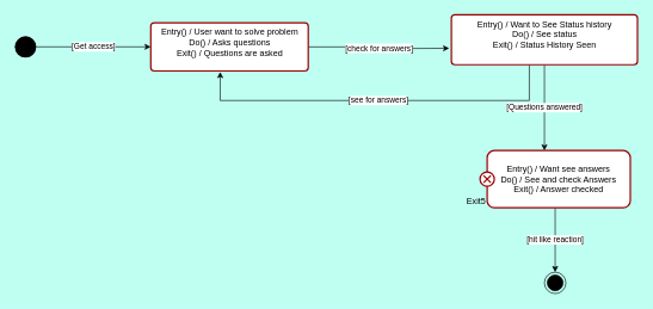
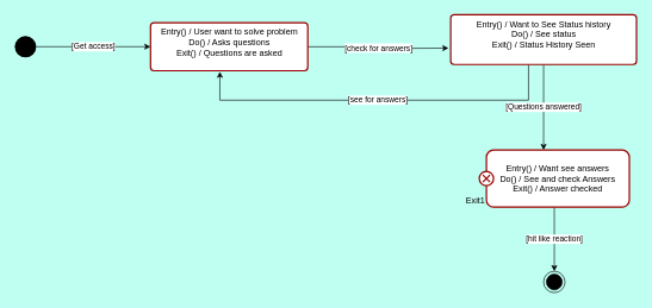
  <mxCell id="0" />
  <mxCell id="1" parent="0" />
  <mxCell id="2" value="[Get access]" style="edgeStyle=orthogonalEdgeStyle;rounded=0;orthogonalLoop=1;jettySize=auto;html=1;entryX=0;entryY=0.5;entryDx=0;entryDy=0;" edge="1" parent="1" source="3" target="5"><mxGeometry relative="1" as="geometry" /></mxCell>
  <mxCell id="3" value="" style="ellipse;fillColor=#000000;strokeColor=none;" vertex="1" parent="1"><mxGeometry x="20" y="50" width="30" height="30" as="geometry" /></mxCell>
  <mxCell id="4" value="[check for answers]" style="edgeStyle=orthogonalEdgeStyle;rounded=0;orthogonalLoop=1;jettySize=auto;html=1;" edge="1" parent="1" source="5"><mxGeometry relative="1" as="geometry"><mxPoint x="627" y="67" as="targetPoint" /></mxGeometry></mxCell>
  <mxCell id="5" value="Entry() / User want to solve problem&lt;br&gt;Do() / Asks questions&lt;br&gt;Exit() / Questions are asked" style="html=1;align=center;verticalAlign=top;rounded=1;absoluteArcSize=1;arcSize=10;dashed=0;strokeColor=#990000;strokeWidth=2;" vertex="1" parent="1"><mxGeometry x="210" y="31.25" width="220" height="67.5" as="geometry" /></mxCell>
  <mxCell id="6" value="[see for answers]" style="edgeStyle=orthogonalEdgeStyle;rounded=0;orthogonalLoop=1;jettySize=auto;html=1;entryX=0.441;entryY=1.019;entryDx=0;entryDy=0;entryPerimeter=0;exitX=0.419;exitY=1;exitDx=0;exitDy=0;exitPerimeter=0;" edge="1" parent="1" source="8" target="5"><mxGeometry relative="1" as="geometry"><Array as="points"><mxPoint x="739" y="140" /><mxPoint x="307" y="140" /></Array></mxGeometry></mxCell>
  <mxCell id="7" value="[Questions answered]" style="edgeStyle=orthogonalEdgeStyle;rounded=0;orthogonalLoop=1;jettySize=auto;html=1;" edge="1" parent="1" source="8"><mxGeometry relative="1" as="geometry"><mxPoint x="760" y="210" as="targetPoint" /></mxGeometry></mxCell>
  <mxCell id="8" value="Entry() / Want to See Status history&lt;br&gt;Do() / See status&lt;br&gt;Exit() / Status History Seen" style="html=1;align=center;verticalAlign=top;rounded=1;absoluteArcSize=1;arcSize=10;dashed=0;strokeColor=#990000;strokeWidth=2;" vertex="1" parent="1"><mxGeometry x="630" y="20" width="260" height="70" as="geometry" /></mxCell>
  <mxCell id="9" value="[hit like reaction]" style="edgeStyle=orthogonalEdgeStyle;rounded=0;orthogonalLoop=1;jettySize=auto;html=1;entryX=0.5;entryY=0;entryDx=0;entryDy=0;" edge="1" parent="1" source="10" target="12"><mxGeometry relative="1" as="geometry" /></mxCell>
  <mxCell id="10" value="Entry() / Want see answers&#10;Do() / See and check Answers&#10;Exit() / Answer checked" style="shape=umlState;rounded=1;verticalAlign=middle;spacingTop=0;absoluteArcSize=1;arcSize=10;umlStateConnection=connPointRefExit;boundedLbl=1;strokeWidth=2;strokeColor=#990000;" vertex="1" parent="1"><mxGeometry x="670" y="210" width="210" height="80" as="geometry" /></mxCell>
- <mxCell id="11" value="Exit5" style="text;verticalAlign=middle;align=center;" vertex="1" parent="1"><mxGeometry x="640" y="270" width="50" height="20" as="geometry" /></mxCell>
+ <mxCell id="11" value="Exit1" style="text;verticalAlign=middle;align=center;" vertex="1" parent="1"><mxGeometry x="640" y="270" width="50" height="20" as="geometry" /></mxCell>
  <mxCell id="12" value="" style="ellipse;html=1;shape=endState;fillColor=#000000;strokeColor=#000000;" vertex="1" parent="1"><mxGeometry x="760" y="380" width="30" height="30" as="geometry" /></mxCell>
